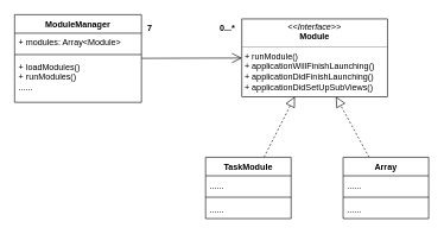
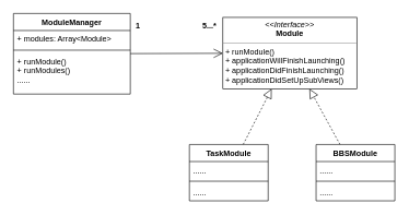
  <mxCell id="0" />
  <mxCell id="1" parent="0" />
  <mxCell id="2" value="&lt;p style=&quot;margin: 0px ; margin-top: 4px ; text-align: center&quot;&gt;&lt;i&gt;&amp;lt;&amp;lt;Interface&amp;gt;&amp;gt;&lt;/i&gt;&lt;br&gt;&lt;b&gt;Module&lt;/b&gt;&lt;/p&gt;&lt;hr size=&quot;1&quot;&gt;&lt;p style=&quot;margin: 0px ; margin-left: 4px&quot;&gt;+ runModule()&lt;/p&gt;&lt;p style=&quot;margin: 0px ; margin-left: 4px&quot;&gt;+ applicationWillFinishLaunching()&lt;/p&gt;&lt;p style=&quot;margin: 0px ; margin-left: 4px&quot;&gt;+ applicationDidFinishLaunching()&lt;br&gt;&lt;/p&gt;&lt;p style=&quot;margin: 0px ; margin-left: 4px&quot;&gt;+ applicationDidSetUpSubViews()&lt;br&gt;&lt;/p&gt;" style="verticalAlign=top;align=left;overflow=fill;fontSize=12;fontFamily=Helvetica;html=1;" vertex="1" parent="1"><mxGeometry x="339" y="26" width="204" height="109" as="geometry" /></mxCell>
  <mxCell id="3" value="" style="endArrow=block;dashed=1;endFill=0;endSize=12;html=1;rounded=0;" edge="1" parent="1" source="5" target="2"><mxGeometry width="160" relative="1" as="geometry"><mxPoint x="317.5" y="220" as="sourcePoint" /><mxPoint x="499" y="159" as="targetPoint" /></mxGeometry></mxCell>
  <mxCell id="4" value="" style="endArrow=block;dashed=1;endFill=0;endSize=12;html=1;rounded=0;" edge="1" parent="1" source="9" target="2"><mxGeometry width="160" relative="1" as="geometry"><mxPoint x="566.5" y="220" as="sourcePoint" /><mxPoint x="424" y="116" as="targetPoint" /></mxGeometry></mxCell>
  <mxCell id="5" value="TaskModule" style="swimlane;fontStyle=1;align=center;verticalAlign=top;childLayout=stackLayout;horizontal=1;startSize=26;horizontalStack=0;resizeParent=1;resizeParentMax=0;resizeLast=0;collapsible=1;marginBottom=0;" vertex="1" parent="1"><mxGeometry x="288" y="220" width="120" height="86" as="geometry" /></mxCell>
  <mxCell id="6" value="......" style="text;strokeColor=none;fillColor=none;align=left;verticalAlign=top;spacingLeft=4;spacingRight=4;overflow=hidden;rotatable=0;points=[[0,0.5],[1,0.5]];portConstraint=eastwest;" vertex="1" parent="5"><mxGeometry y="26" width="120" height="26" as="geometry" /></mxCell>
  <mxCell id="7" value="" style="line;strokeWidth=1;fillColor=none;align=left;verticalAlign=middle;spacingTop=-1;spacingLeft=3;spacingRight=3;rotatable=0;labelPosition=right;points=[];portConstraint=eastwest;" vertex="1" parent="5"><mxGeometry y="52" width="120" height="8" as="geometry" /></mxCell>
  <mxCell id="8" value="......" style="text;strokeColor=none;fillColor=none;align=left;verticalAlign=top;spacingLeft=4;spacingRight=4;overflow=hidden;rotatable=0;points=[[0,0.5],[1,0.5]];portConstraint=eastwest;" vertex="1" parent="5"><mxGeometry y="60" width="120" height="26" as="geometry" /></mxCell>
- <mxCell id="9" value="Array" style="swimlane;fontStyle=1;align=center;verticalAlign=top;childLayout=stackLayout;horizontal=1;startSize=26;horizontalStack=0;resizeParent=1;resizeParentMax=0;resizeLast=0;collapsible=1;marginBottom=0;" vertex="1" parent="1"><mxGeometry x="481" y="220" width="120" height="86" as="geometry" /></mxCell>
+ <mxCell id="9" value="BBSModule" style="swimlane;fontStyle=1;align=center;verticalAlign=top;childLayout=stackLayout;horizontal=1;startSize=26;horizontalStack=0;resizeParent=1;resizeParentMax=0;resizeLast=0;collapsible=1;marginBottom=0;" vertex="1" parent="1"><mxGeometry x="481" y="220" width="120" height="86" as="geometry" /></mxCell>
  <mxCell id="10" value="......" style="text;strokeColor=none;fillColor=none;align=left;verticalAlign=top;spacingLeft=4;spacingRight=4;overflow=hidden;rotatable=0;points=[[0,0.5],[1,0.5]];portConstraint=eastwest;" vertex="1" parent="9"><mxGeometry y="26" width="120" height="26" as="geometry" /></mxCell>
  <mxCell id="11" value="" style="line;strokeWidth=1;fillColor=none;align=left;verticalAlign=middle;spacingTop=-1;spacingLeft=3;spacingRight=3;rotatable=0;labelPosition=right;points=[];portConstraint=eastwest;" vertex="1" parent="9"><mxGeometry y="52" width="120" height="8" as="geometry" /></mxCell>
  <mxCell id="12" value="......" style="text;strokeColor=none;fillColor=none;align=left;verticalAlign=top;spacingLeft=4;spacingRight=4;overflow=hidden;rotatable=0;points=[[0,0.5],[1,0.5]];portConstraint=eastwest;" vertex="1" parent="9"><mxGeometry y="60" width="120" height="26" as="geometry" /></mxCell>
  <mxCell id="13" value="ModuleManager" style="swimlane;fontStyle=1;align=center;verticalAlign=top;childLayout=stackLayout;horizontal=1;startSize=26;horizontalStack=0;resizeParent=1;resizeParentMax=0;resizeLast=0;collapsible=1;marginBottom=0;" vertex="1" parent="1"><mxGeometry x="20" y="20" width="178" height="123" as="geometry" /></mxCell>
  <mxCell id="14" value="+ modules: Array&lt;Module&gt;" style="text;strokeColor=none;fillColor=none;align=left;verticalAlign=top;spacingLeft=4;spacingRight=4;overflow=hidden;rotatable=0;points=[[0,0.5],[1,0.5]];portConstraint=eastwest;" vertex="1" parent="13"><mxGeometry y="26" width="178" height="26" as="geometry" /></mxCell>
  <mxCell id="15" value="" style="line;strokeWidth=1;fillColor=none;align=left;verticalAlign=middle;spacingTop=-1;spacingLeft=3;spacingRight=3;rotatable=0;labelPosition=right;points=[];portConstraint=eastwest;" vertex="1" parent="13"><mxGeometry y="52" width="178" height="8" as="geometry" /></mxCell>
- <mxCell id="16" value="+ loadModules()&#10;+ runModules()&#10;......&#10;" style="text;strokeColor=none;fillColor=none;align=left;verticalAlign=top;spacingLeft=4;spacingRight=4;overflow=hidden;rotatable=0;points=[[0,0.5],[1,0.5]];portConstraint=eastwest;" vertex="1" parent="13"><mxGeometry y="60" width="178" height="63" as="geometry" /></mxCell>
+ <mxCell id="16" value="+ runModule()&#10;+ runModules()&#10;......&#10;" style="text;strokeColor=none;fillColor=none;align=left;verticalAlign=top;spacingLeft=4;spacingRight=4;overflow=hidden;rotatable=0;points=[[0,0.5],[1,0.5]];portConstraint=eastwest;" vertex="1" parent="13"><mxGeometry y="60" width="178" height="63" as="geometry" /></mxCell>
  <mxCell id="17" value="" style="endArrow=open;endFill=1;endSize=12;html=1;rounded=0;" edge="1" parent="1" source="13" target="2"><mxGeometry width="160" relative="1" as="geometry"><mxPoint x="115" y="191" as="sourcePoint" /><mxPoint x="275" y="191" as="targetPoint" /></mxGeometry></mxCell>
- <mxCell id="18" value="0...*" style="text;align=center;fontStyle=1;verticalAlign=middle;spacingLeft=3;spacingRight=3;strokeColor=none;rotatable=0;points=[[0,0.5],[1,0.5]];portConstraint=eastwest;" vertex="1" parent="1"><mxGeometry x="279" y="26" width="80" height="26" as="geometry" /></mxCell>
- <mxCell id="19" value="7" style="text;align=center;fontStyle=1;verticalAlign=middle;spacingLeft=3;spacingRight=3;strokeColor=none;rotatable=0;points=[[0,0.5],[1,0.5]];portConstraint=eastwest;" vertex="1" parent="1"><mxGeometry x="170" y="26" width="80" height="26" as="geometry" /></mxCell>
+ <mxCell id="18" value="5...*" style="text;align=center;fontStyle=1;verticalAlign=middle;spacingLeft=3;spacingRight=3;strokeColor=none;rotatable=0;points=[[0,0.5],[1,0.5]];portConstraint=eastwest;" vertex="1" parent="1"><mxGeometry x="279" y="26" width="80" height="26" as="geometry" /></mxCell>
+ <mxCell id="19" value="1" style="text;align=center;fontStyle=1;verticalAlign=middle;spacingLeft=3;spacingRight=3;strokeColor=none;rotatable=0;points=[[0,0.5],[1,0.5]];portConstraint=eastwest;" vertex="1" parent="1"><mxGeometry x="170" y="26" width="80" height="26" as="geometry" /></mxCell>
